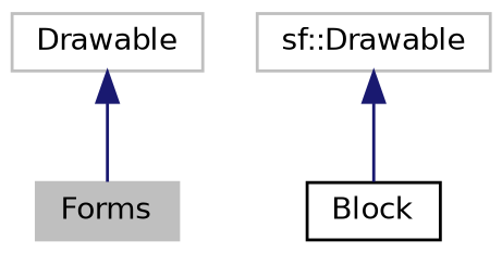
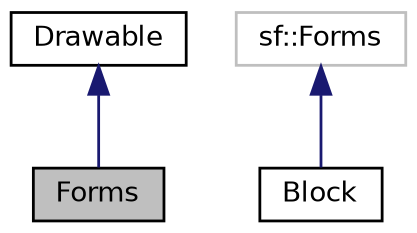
  digraph {
    node [color=black fillcolor=white fontname=Helvetica fontsize=10 shape=record style=filled]
    edge [color=midnightblue dir=back fontname=Helvetica fontsize=10 labelfontname=Helvetica labelfontsize=10 style=solid]
-   n1 [color=grey75 fillcolor=grey75 fontcolor=black height=0.2 label=Forms width=0.4]
-   n2 [color=grey75 height=0.2 label=Drawable width=0.4]
+   n1 [fillcolor=grey75 fontcolor=black height=0.2 label=Forms width=0.4]
+   n2 [height=0.2 label=Drawable width=0.4]
    n3 [height=0.2 label=Block width=0.4]
-   n4 [color=grey75 height=0.2 label="sf::Drawable" width=0.4]
+   n4 [color=grey75 height=0.2 label="sf::Forms" width=0.4]
    n2 -> n1
    n4 -> n3
  }
